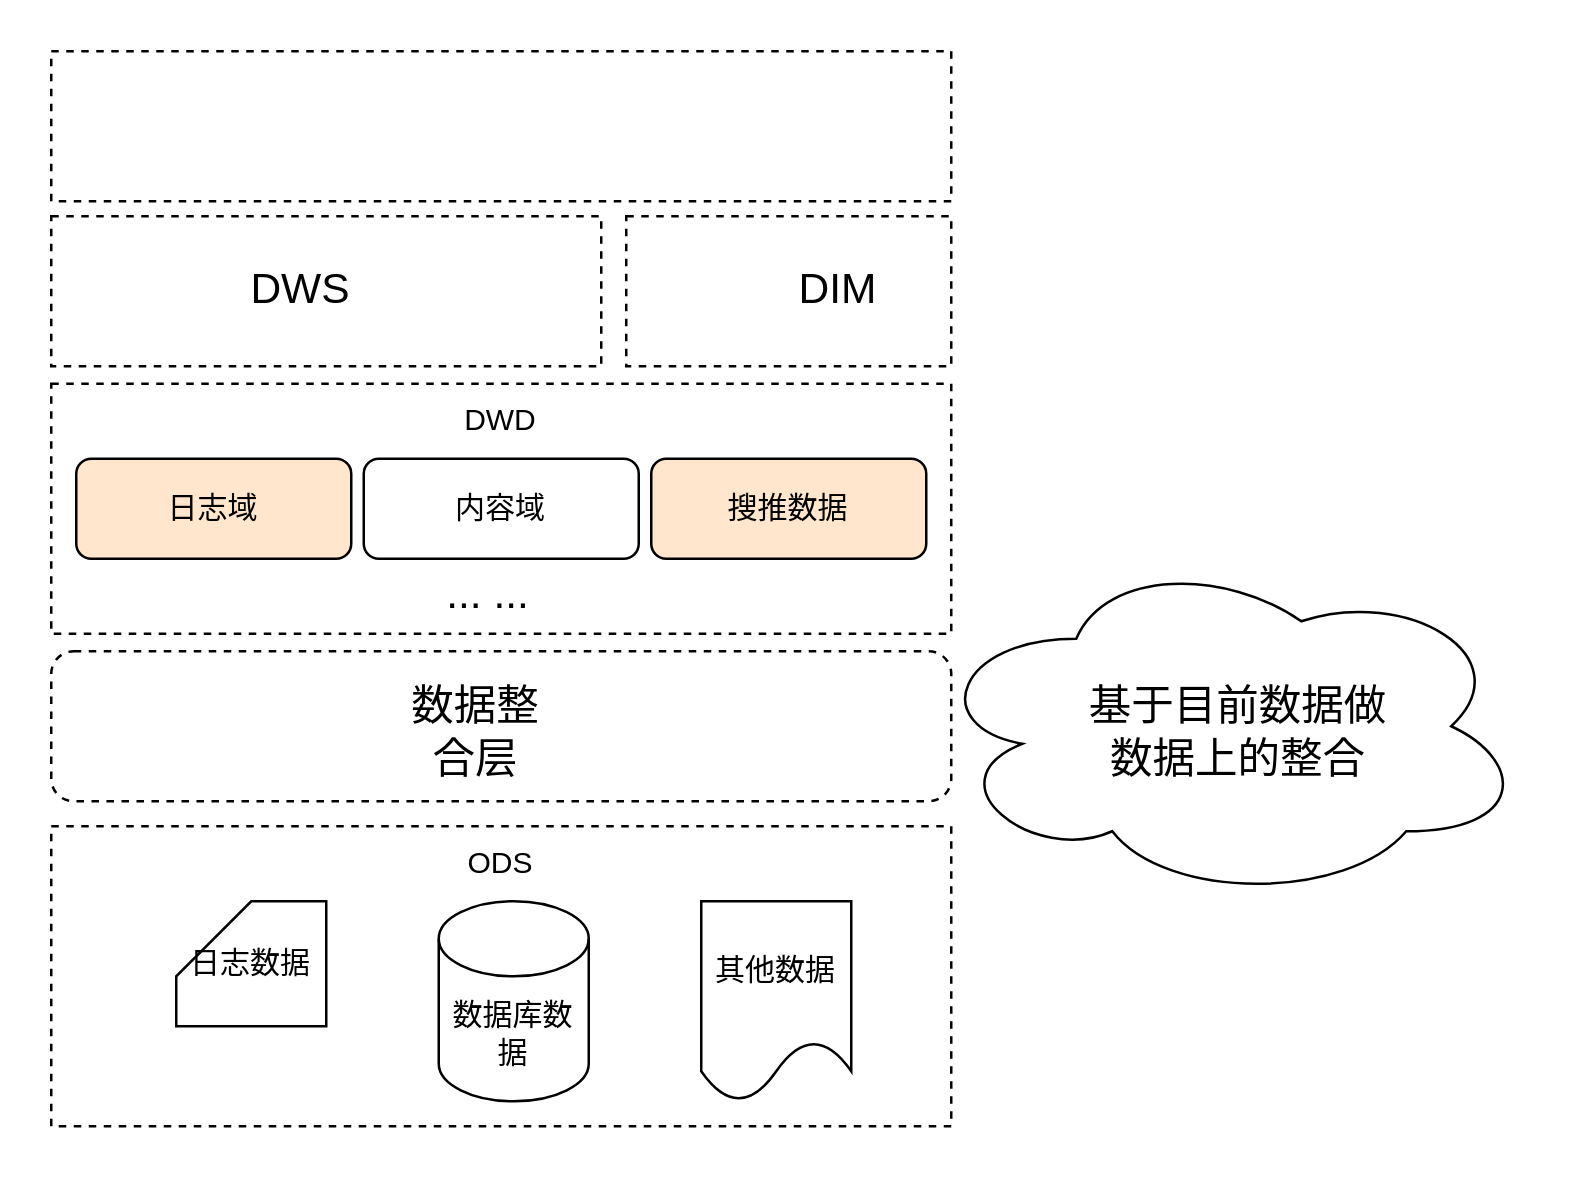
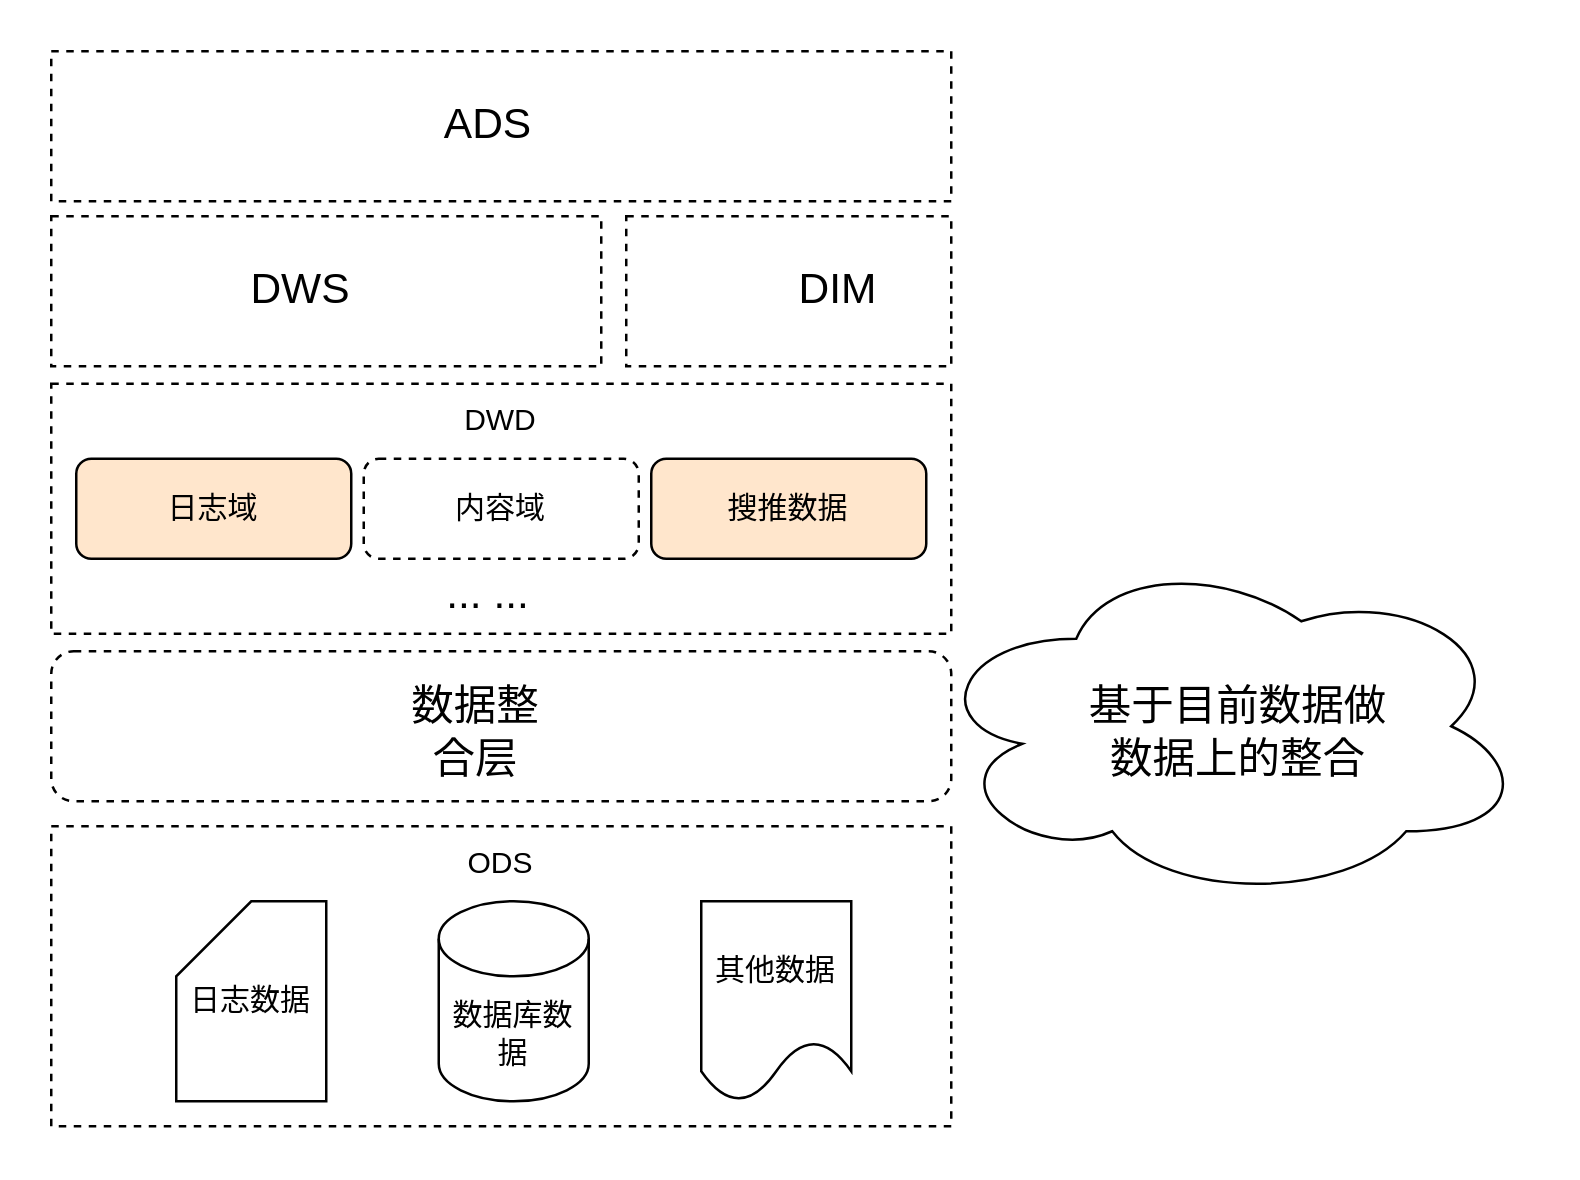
  <mxCell id="0" />
  <mxCell id="1" parent="0" />
  <mxCell id="2" value="" style="rounded=0;whiteSpace=wrap;html=1;dashed=1;" vertex="1" parent="1"><mxGeometry x="20" y="330" width="360" height="120" as="geometry" /></mxCell>
- <mxCell id="3" value="日志数据" style="shape=card;whiteSpace=wrap;html=1;" vertex="1" parent="1"><mxGeometry x="70" y="360" width="60" height="50" as="geometry" /></mxCell>
+ <mxCell id="3" value="日志数据" style="shape=card;whiteSpace=wrap;html=1;" vertex="1" parent="1"><mxGeometry x="70" y="360" width="60" height="80" as="geometry" /></mxCell>
  <mxCell id="4" value="数据库数据" style="shape=cylinder3;whiteSpace=wrap;html=1;boundedLbl=1;backgroundOutline=1;size=15;" vertex="1" parent="1"><mxGeometry x="175" y="360" width="60" height="80" as="geometry" /></mxCell>
  <mxCell id="5" value="其他数据" style="shape=document;whiteSpace=wrap;html=1;boundedLbl=1;" vertex="1" parent="1"><mxGeometry x="280" y="360" width="60" height="80" as="geometry" /></mxCell>
  <mxCell id="6" value="ODS" style="text;html=1;strokeColor=none;fillColor=none;align=center;verticalAlign=middle;whiteSpace=wrap;rounded=0;" vertex="1" parent="1"><mxGeometry x="165" y="330" width="70" height="30" as="geometry" /></mxCell>
  <mxCell id="7" value="" style="rounded=0;whiteSpace=wrap;html=1;dashed=1;" vertex="1" parent="1"><mxGeometry x="20" y="153" width="360" height="100" as="geometry" /></mxCell>
  <mxCell id="8" value="日志域" style="rounded=1;whiteSpace=wrap;html=1;fillColor=#ffe6cc;" vertex="1" parent="1"><mxGeometry x="30" y="183" width="110" height="40" as="geometry" /></mxCell>
- <mxCell id="9" value="内容域" style="rounded=1;whiteSpace=wrap;html=1;" vertex="1" parent="1"><mxGeometry x="145" y="183" width="110" height="40" as="geometry" /></mxCell>
+ <mxCell id="9" value="内容域" style="rounded=1;whiteSpace=wrap;html=1;dashed=1;" vertex="1" parent="1"><mxGeometry x="145" y="183" width="110" height="40" as="geometry" /></mxCell>
  <mxCell id="10" value="搜推数据" style="rounded=1;whiteSpace=wrap;html=1;fillColor=#ffe6cc;" vertex="1" parent="1"><mxGeometry x="260" y="183" width="110" height="40" as="geometry" /></mxCell>
  <mxCell id="11" value="DWD" style="text;html=1;strokeColor=none;fillColor=none;align=center;verticalAlign=middle;whiteSpace=wrap;rounded=0;" vertex="1" parent="1"><mxGeometry x="170" y="153" width="60" height="30" as="geometry" /></mxCell>
  <mxCell id="12" value="&lt;font style=&quot;font-size: 17px;&quot;&gt;... ...&lt;/font&gt;" style="text;html=1;strokeColor=none;fillColor=none;align=center;verticalAlign=middle;whiteSpace=wrap;rounded=0;" vertex="1" parent="1"><mxGeometry x="165" y="223" width="60" height="30" as="geometry" /></mxCell>
  <mxCell id="13" value="" style="rounded=1;whiteSpace=wrap;html=1;dashed=1;" vertex="1" parent="1"><mxGeometry x="20" y="260" width="360" height="60" as="geometry" /></mxCell>
  <mxCell id="14" value="数据整合层" style="text;html=1;strokeColor=none;fillColor=none;align=center;verticalAlign=middle;whiteSpace=wrap;rounded=0;fontSize=17;" vertex="1" parent="1"><mxGeometry x="160" y="278" width="60" height="30" as="geometry" /></mxCell>
  <mxCell id="15" value="" style="rounded=0;whiteSpace=wrap;html=1;dashed=1;" vertex="1" parent="1"><mxGeometry x="20" y="86" width="220" height="60" as="geometry" /></mxCell>
  <mxCell id="16" value="" style="rounded=0;whiteSpace=wrap;html=1;dashed=1;" vertex="1" parent="1"><mxGeometry x="250" y="86" width="130" height="60" as="geometry" /></mxCell>
  <mxCell id="17" value="DWS" style="text;html=1;strokeColor=none;fillColor=none;align=center;verticalAlign=middle;whiteSpace=wrap;rounded=0;fontSize=17;" vertex="1" parent="1"><mxGeometry x="90" y="101" width="60" height="30" as="geometry" /></mxCell>
  <mxCell id="18" value="DIM" style="text;html=1;strokeColor=none;fillColor=none;align=center;verticalAlign=middle;whiteSpace=wrap;rounded=0;fontSize=17;" vertex="1" parent="1"><mxGeometry x="305" y="101" width="60" height="30" as="geometry" /></mxCell>
  <mxCell id="19" value="" style="rounded=0;whiteSpace=wrap;html=1;dashed=1;" vertex="1" parent="1"><mxGeometry x="20" y="20" width="360" height="60" as="geometry" /></mxCell>
+ <mxCell id="20" value="ADS" style="text;html=1;strokeColor=none;fillColor=none;align=center;verticalAlign=middle;whiteSpace=wrap;rounded=0;fontSize=17;" vertex="1" parent="1"><mxGeometry x="165" y="35" width="60" height="30" as="geometry" /></mxCell>
  <mxCell id="21" value="" style="ellipse;shape=cloud;whiteSpace=wrap;html=1;rounded=1;fontSize=17;fillColor=#FFFFFF;" vertex="1" parent="1"><mxGeometry x="370" y="220" width="240" height="140" as="geometry" /></mxCell>
  <mxCell id="22" value="基于目前数据做数据上的整合" style="text;html=1;strokeColor=none;fillColor=none;align=center;verticalAlign=middle;whiteSpace=wrap;rounded=0;fontSize=17;" vertex="1" parent="1"><mxGeometry x="430" y="278" width="130" height="30" as="geometry" /></mxCell>
